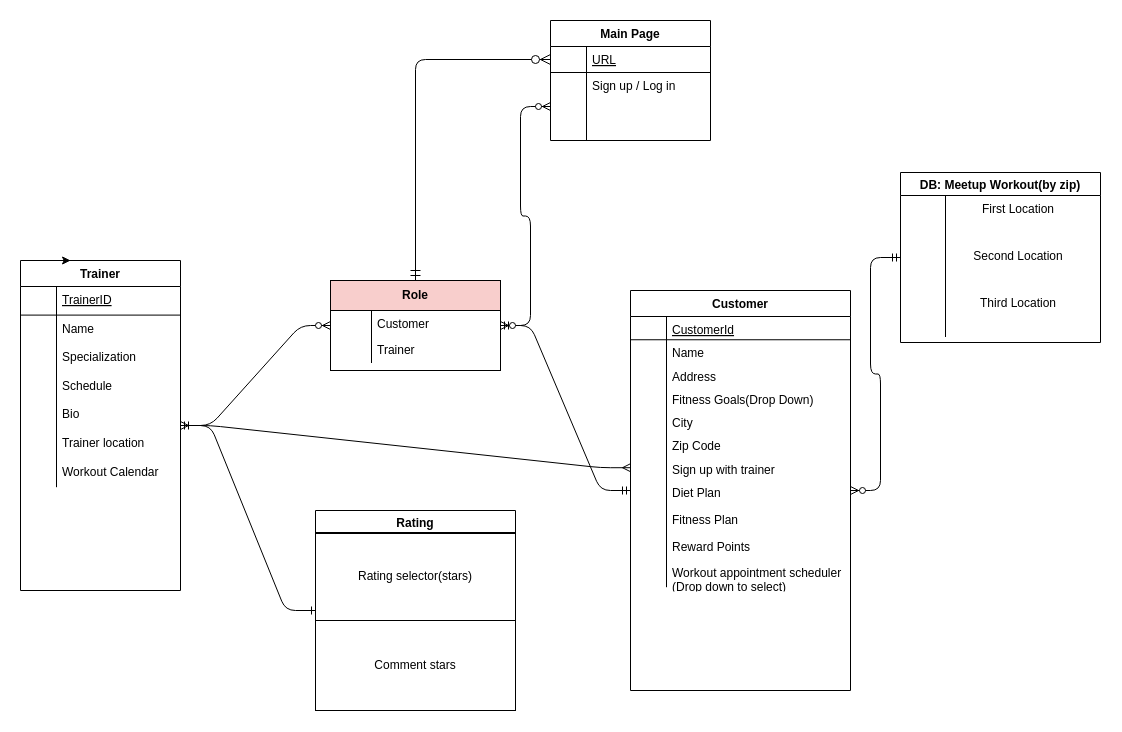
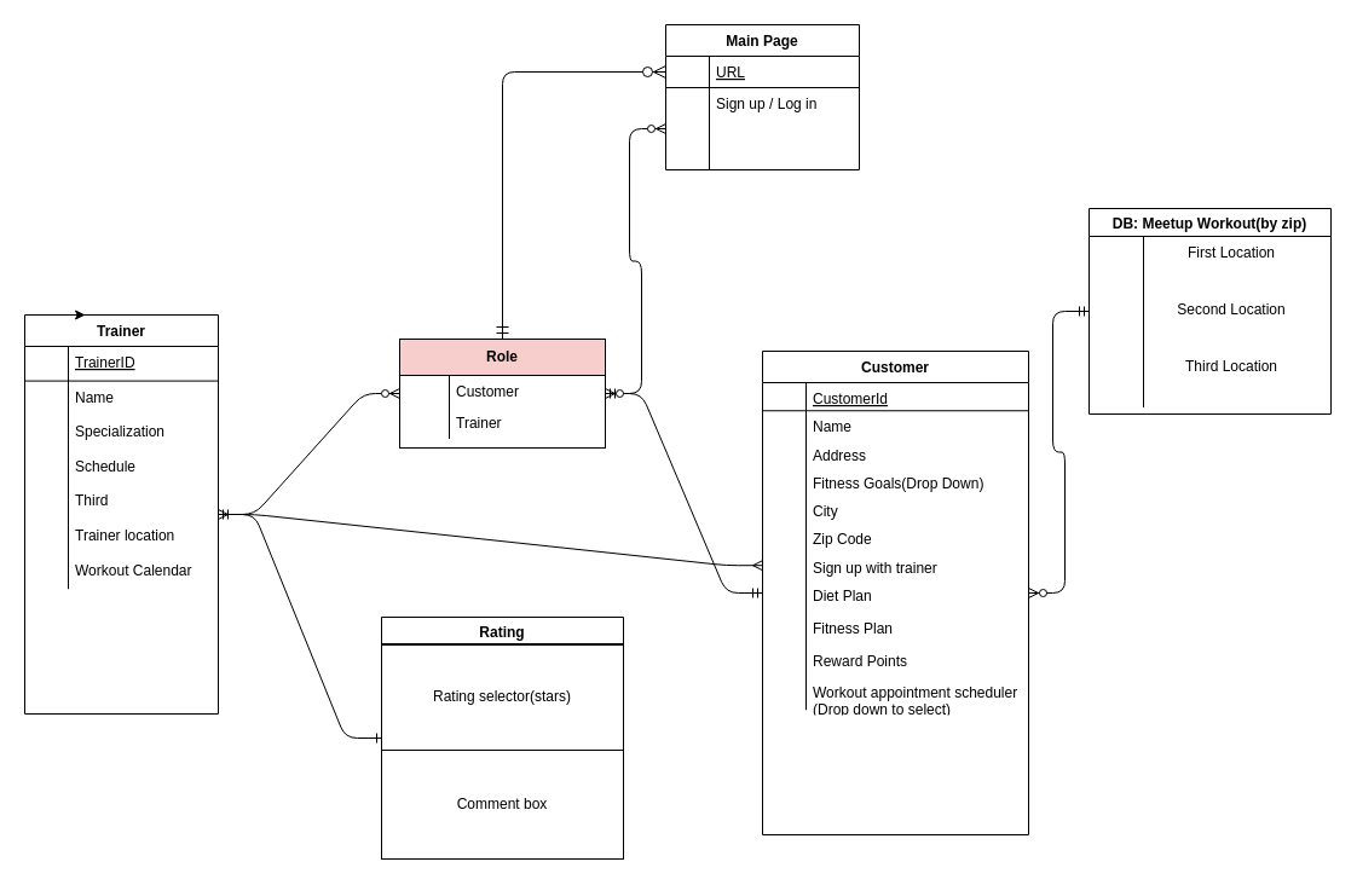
  <mxCell id="0" />
  <mxCell id="1" parent="0" />
  <mxCell id="2" value="" style="edgeStyle=orthogonalEdgeStyle;endArrow=ERzeroToMany;startArrow=ERmandOne;shadow=0;strokeWidth=1;endSize=8;startSize=8;" parent="1" source="57" target="61" edge="1"><mxGeometry width="100" height="100" relative="1" as="geometry"><mxPoint x="300" y="400" as="sourcePoint" /><mxPoint x="400" y="300" as="targetPoint" /></mxGeometry></mxCell>
  <mxCell id="3" value="" style="edgeStyle=entityRelationEdgeStyle;fontSize=12;html=1;endArrow=ERzeroToMany;startArrow=ERmandOne;" edge="1" parent="1" source="57" target="63"><mxGeometry width="100" height="100" relative="1" as="geometry"><mxPoint x="460" y="210" as="sourcePoint" /><mxPoint x="560" y="110" as="targetPoint" /></mxGeometry></mxCell>
  <mxCell id="4" value="" style="edgeStyle=entityRelationEdgeStyle;fontSize=12;html=1;endArrow=ERzeroToMany;startArrow=ERmandOne;" edge="1" parent="1" source="35" target="57"><mxGeometry width="100" height="100" relative="1" as="geometry"><mxPoint x="430" y="439" as="sourcePoint" /><mxPoint x="530" y="339" as="targetPoint" /></mxGeometry></mxCell>
  <mxCell id="5" value="" style="edgeStyle=entityRelationEdgeStyle;fontSize=12;html=1;endArrow=ERzeroToMany;startArrow=ERmandOne;" edge="1" parent="1" source="10" target="57"><mxGeometry width="100" height="100" relative="1" as="geometry"><mxPoint x="430" y="470" as="sourcePoint" /><mxPoint x="530" y="370" as="targetPoint" /></mxGeometry></mxCell>
  <mxCell id="6" value="" style="edgeStyle=entityRelationEdgeStyle;fontSize=12;html=1;endArrow=ERmany;startArrow=ERmany;" edge="1" parent="1" source="35" target="23"><mxGeometry width="100" height="100" relative="1" as="geometry"><mxPoint x="660" y="550" as="sourcePoint" /><mxPoint x="760" y="450" as="targetPoint" /></mxGeometry></mxCell>
  <mxCell id="7" value="" style="edgeStyle=entityRelationEdgeStyle;fontSize=12;html=1;endArrow=ERone;endFill=1;" edge="1" parent="1" source="35" target="74"><mxGeometry width="100" height="100" relative="1" as="geometry"><mxPoint x="520" y="600" as="sourcePoint" /><mxPoint x="620" y="500" as="targetPoint" /></mxGeometry></mxCell>
  <mxCell id="8" value="" style="group" vertex="1" connectable="0" parent="1"><mxGeometry x="760" y="470" width="160" height="230" as="geometry" /></mxCell>
  <mxCell id="9" value="" style="group" vertex="1" connectable="0" parent="8"><mxGeometry x="-130" y="-180" width="220" height="400" as="geometry" /></mxCell>
  <mxCell id="10" value="Customer" style="swimlane;fontStyle=1;childLayout=stackLayout;horizontal=1;startSize=26;horizontalStack=0;resizeParent=1;resizeLast=0;collapsible=1;marginBottom=0;rounded=0;shadow=0;strokeWidth=1;" parent="9" vertex="1"><mxGeometry width="220" height="400" as="geometry"><mxRectangle x="20" y="80" width="160" height="26" as="alternateBounds" /></mxGeometry></mxCell>
  <mxCell id="11" value="CustomerId" style="shape=partialRectangle;top=0;left=0;right=0;bottom=1;align=left;verticalAlign=top;fillColor=none;spacingLeft=40;spacingRight=4;overflow=hidden;rotatable=0;points=[[0,0.5],[1,0.5]];portConstraint=eastwest;dropTarget=0;rounded=0;shadow=0;strokeWidth=1;fontStyle=4" parent="10" vertex="1"><mxGeometry y="26" width="220" height="23.263" as="geometry" /></mxCell>
  <mxCell id="12" value="" style="shape=partialRectangle;top=0;left=0;bottom=0;fillColor=none;align=left;verticalAlign=top;spacingLeft=4;spacingRight=4;overflow=hidden;rotatable=0;points=[];portConstraint=eastwest;part=1;" parent="11" vertex="1" connectable="0"><mxGeometry width="36" height="23.263" as="geometry" /></mxCell>
  <mxCell id="13" value="Name" style="shape=partialRectangle;top=0;left=0;right=0;bottom=0;align=left;verticalAlign=top;fillColor=none;spacingLeft=40;spacingRight=4;overflow=hidden;rotatable=0;points=[[0,0.5],[1,0.5]];portConstraint=eastwest;dropTarget=0;rounded=0;shadow=0;strokeWidth=1;" parent="10" vertex="1"><mxGeometry y="49.263" width="220" height="23.263" as="geometry" /></mxCell>
  <mxCell id="14" value="" style="shape=partialRectangle;top=0;left=0;bottom=0;fillColor=none;align=left;verticalAlign=top;spacingLeft=4;spacingRight=4;overflow=hidden;rotatable=0;points=[];portConstraint=eastwest;part=1;" parent="13" vertex="1" connectable="0"><mxGeometry width="36" height="23.263" as="geometry" /></mxCell>
  <mxCell id="15" value="Address" style="shape=partialRectangle;top=0;left=0;right=0;bottom=0;align=left;verticalAlign=top;fillColor=none;spacingLeft=40;spacingRight=4;overflow=hidden;rotatable=0;points=[[0,0.5],[1,0.5]];portConstraint=eastwest;dropTarget=0;rounded=0;shadow=0;strokeWidth=1;" vertex="1" parent="10"><mxGeometry y="72.526" width="220" height="23.263" as="geometry" /></mxCell>
  <mxCell id="16" value="" style="shape=partialRectangle;top=0;left=0;bottom=0;fillColor=none;align=left;verticalAlign=top;spacingLeft=4;spacingRight=4;overflow=hidden;rotatable=0;points=[];portConstraint=eastwest;part=1;" vertex="1" connectable="0" parent="15"><mxGeometry width="36" height="23.263" as="geometry" /></mxCell>
  <mxCell id="17" value="Fitness Goals(Drop Down)" style="shape=partialRectangle;top=0;left=0;right=0;bottom=0;align=left;verticalAlign=top;fillColor=none;spacingLeft=40;spacingRight=4;overflow=hidden;rotatable=0;points=[[0,0.5],[1,0.5]];portConstraint=eastwest;dropTarget=0;rounded=0;shadow=0;strokeWidth=1;" vertex="1" parent="10"><mxGeometry y="95.789" width="220" height="23.263" as="geometry" /></mxCell>
  <mxCell id="18" value="" style="shape=partialRectangle;top=0;left=0;bottom=0;fillColor=none;align=left;verticalAlign=top;spacingLeft=4;spacingRight=4;overflow=hidden;rotatable=0;points=[];portConstraint=eastwest;part=1;" vertex="1" connectable="0" parent="17"><mxGeometry width="36" height="23.263" as="geometry" /></mxCell>
  <mxCell id="19" value="City" style="shape=partialRectangle;top=0;left=0;right=0;bottom=0;align=left;verticalAlign=top;fillColor=none;spacingLeft=40;spacingRight=4;overflow=hidden;rotatable=0;points=[[0,0.5],[1,0.5]];portConstraint=eastwest;dropTarget=0;rounded=0;shadow=0;strokeWidth=1;" vertex="1" parent="10"><mxGeometry y="119.053" width="220" height="23.263" as="geometry" /></mxCell>
  <mxCell id="20" value="" style="shape=partialRectangle;top=0;left=0;bottom=0;fillColor=none;align=left;verticalAlign=top;spacingLeft=4;spacingRight=4;overflow=hidden;rotatable=0;points=[];portConstraint=eastwest;part=1;" vertex="1" connectable="0" parent="19"><mxGeometry width="36" height="23.263" as="geometry" /></mxCell>
  <mxCell id="21" value="Zip Code" style="shape=partialRectangle;top=0;left=0;right=0;bottom=0;align=left;verticalAlign=top;fillColor=none;spacingLeft=40;spacingRight=4;overflow=hidden;rotatable=0;points=[[0,0.5],[1,0.5]];portConstraint=eastwest;dropTarget=0;rounded=0;shadow=0;strokeWidth=1;" vertex="1" parent="10"><mxGeometry y="142.316" width="220" height="23.263" as="geometry" /></mxCell>
  <mxCell id="22" value="" style="shape=partialRectangle;top=0;left=0;bottom=0;fillColor=none;align=left;verticalAlign=top;spacingLeft=4;spacingRight=4;overflow=hidden;rotatable=0;points=[];portConstraint=eastwest;part=1;" vertex="1" connectable="0" parent="21"><mxGeometry width="36" height="23.263" as="geometry" /></mxCell>
  <mxCell id="23" value="Sign up with trainer" style="shape=partialRectangle;top=0;left=0;right=0;bottom=0;align=left;verticalAlign=top;fillColor=none;spacingLeft=40;spacingRight=4;overflow=hidden;rotatable=0;points=[[0,0.5],[1,0.5]];portConstraint=eastwest;dropTarget=0;rounded=0;shadow=0;strokeWidth=1;" vertex="1" parent="10"><mxGeometry y="165.579" width="220" height="23.263" as="geometry" /></mxCell>
  <mxCell id="24" value="" style="shape=partialRectangle;top=0;left=0;bottom=0;fillColor=none;align=left;verticalAlign=top;spacingLeft=4;spacingRight=4;overflow=hidden;rotatable=0;points=[];portConstraint=eastwest;part=1;" vertex="1" connectable="0" parent="23"><mxGeometry width="36" height="23.263" as="geometry" /></mxCell>
  <mxCell id="25" value="Diet Plan" style="shape=partialRectangle;top=0;left=0;right=0;bottom=0;align=left;verticalAlign=top;fillColor=none;spacingLeft=40;spacingRight=4;overflow=hidden;rotatable=0;points=[[0,0.5],[1,0.5]];portConstraint=eastwest;dropTarget=0;rounded=0;shadow=0;strokeWidth=1;" vertex="1" parent="10"><mxGeometry y="188.842" width="220" height="26.842" as="geometry" /></mxCell>
  <mxCell id="26" value="" style="shape=partialRectangle;top=0;left=0;bottom=0;fillColor=none;align=left;verticalAlign=top;spacingLeft=4;spacingRight=4;overflow=hidden;rotatable=0;points=[];portConstraint=eastwest;part=1;" vertex="1" connectable="0" parent="25"><mxGeometry width="36" height="26.842" as="geometry" /></mxCell>
  <mxCell id="27" value="Fitness Plan" style="shape=partialRectangle;top=0;left=0;right=0;bottom=0;align=left;verticalAlign=top;fillColor=none;spacingLeft=40;spacingRight=4;overflow=hidden;rotatable=0;points=[[0,0.5],[1,0.5]];portConstraint=eastwest;dropTarget=0;rounded=0;shadow=0;strokeWidth=1;" vertex="1" parent="10"><mxGeometry y="215.684" width="220" height="26.842" as="geometry" /></mxCell>
  <mxCell id="28" value="" style="shape=partialRectangle;top=0;left=0;bottom=0;fillColor=none;align=left;verticalAlign=top;spacingLeft=4;spacingRight=4;overflow=hidden;rotatable=0;points=[];portConstraint=eastwest;part=1;" vertex="1" connectable="0" parent="27"><mxGeometry width="36" height="26.842" as="geometry" /></mxCell>
  <mxCell id="29" value="Reward Points" style="shape=partialRectangle;top=0;left=0;right=0;bottom=0;align=left;verticalAlign=top;fillColor=none;spacingLeft=40;spacingRight=4;overflow=hidden;rotatable=0;points=[[0,0.5],[1,0.5]];portConstraint=eastwest;dropTarget=0;rounded=0;shadow=0;strokeWidth=1;" vertex="1" parent="10"><mxGeometry y="242.526" width="220" height="26.842" as="geometry" /></mxCell>
  <mxCell id="30" value="" style="shape=partialRectangle;top=0;left=0;bottom=0;fillColor=none;align=left;verticalAlign=top;spacingLeft=4;spacingRight=4;overflow=hidden;rotatable=0;points=[];portConstraint=eastwest;part=1;" vertex="1" connectable="0" parent="29"><mxGeometry width="36" height="26.842" as="geometry" /></mxCell>
  <mxCell id="31" value="Workout appointment scheduler&#10;(Drop down to select)" style="shape=partialRectangle;top=0;left=0;right=0;bottom=0;align=left;verticalAlign=top;fillColor=none;spacingLeft=40;spacingRight=4;overflow=hidden;rotatable=0;points=[[0,0.5],[1,0.5]];portConstraint=eastwest;dropTarget=0;rounded=0;shadow=0;strokeWidth=1;" vertex="1" parent="10"><mxGeometry y="269.368" width="220" height="26.842" as="geometry" /></mxCell>
  <mxCell id="32" value="" style="shape=partialRectangle;top=0;left=0;bottom=0;fillColor=none;align=left;verticalAlign=top;spacingLeft=4;spacingRight=4;overflow=hidden;rotatable=0;points=[];portConstraint=eastwest;part=1;" vertex="1" connectable="0" parent="31"><mxGeometry width="36" height="26.842" as="geometry" /></mxCell>
  <mxCell id="33" value="" style="group" vertex="1" connectable="0" parent="1"><mxGeometry x="150" y="300" width="160" height="310" as="geometry" /></mxCell>
  <mxCell id="34" value="" style="group" vertex="1" connectable="0" parent="33"><mxGeometry x="-130" y="-40" width="160" height="330" as="geometry" /></mxCell>
  <mxCell id="35" value="Trainer" style="swimlane;fontStyle=1;childLayout=stackLayout;horizontal=1;startSize=26;horizontalStack=0;resizeParent=1;resizeLast=0;collapsible=1;marginBottom=0;rounded=0;shadow=0;strokeWidth=1;" parent="34" vertex="1"><mxGeometry width="160" height="330" as="geometry"><mxRectangle x="260" y="270" width="160" height="26" as="alternateBounds" /></mxGeometry></mxCell>
  <mxCell id="36" value="TrainerID" style="shape=partialRectangle;top=0;left=0;right=0;bottom=1;align=left;verticalAlign=top;fillColor=none;spacingLeft=40;spacingRight=4;overflow=hidden;rotatable=0;points=[[0,0.5],[1,0.5]];portConstraint=eastwest;dropTarget=0;rounded=0;shadow=0;strokeWidth=1;fontStyle=4" parent="35" vertex="1"><mxGeometry y="26" width="160" height="28.6" as="geometry" /></mxCell>
  <mxCell id="37" value="" style="shape=partialRectangle;top=0;left=0;bottom=0;fillColor=none;align=left;verticalAlign=top;spacingLeft=4;spacingRight=4;overflow=hidden;rotatable=0;points=[];portConstraint=eastwest;part=1;" parent="36" vertex="1" connectable="0"><mxGeometry width="36" height="28.6" as="geometry" /></mxCell>
  <mxCell id="38" value="Name" style="shape=partialRectangle;top=0;left=0;right=0;bottom=0;align=left;verticalAlign=top;fillColor=none;spacingLeft=40;spacingRight=4;overflow=hidden;rotatable=0;points=[[0,0.5],[1,0.5]];portConstraint=eastwest;dropTarget=0;rounded=0;shadow=0;strokeWidth=1;" parent="35" vertex="1"><mxGeometry y="54.6" width="160" height="28.6" as="geometry" /></mxCell>
  <mxCell id="39" value="" style="shape=partialRectangle;top=0;left=0;bottom=0;fillColor=none;align=left;verticalAlign=top;spacingLeft=4;spacingRight=4;overflow=hidden;rotatable=0;points=[];portConstraint=eastwest;part=1;" parent="38" vertex="1" connectable="0"><mxGeometry width="36" height="28.6" as="geometry" /></mxCell>
  <mxCell id="40" value="Specialization" style="shape=partialRectangle;top=0;left=0;right=0;bottom=0;align=left;verticalAlign=top;fillColor=none;spacingLeft=40;spacingRight=4;overflow=hidden;rotatable=0;points=[[0,0.5],[1,0.5]];portConstraint=eastwest;dropTarget=0;rounded=0;shadow=0;strokeWidth=1;" parent="35" vertex="1"><mxGeometry y="83.2" width="160" height="28.6" as="geometry" /></mxCell>
  <mxCell id="41" value="" style="shape=partialRectangle;top=0;left=0;bottom=0;fillColor=none;align=left;verticalAlign=top;spacingLeft=4;spacingRight=4;overflow=hidden;rotatable=0;points=[];portConstraint=eastwest;part=1;" parent="40" vertex="1" connectable="0"><mxGeometry width="36" height="28.6" as="geometry" /></mxCell>
  <mxCell id="42" value="Schedule" style="shape=partialRectangle;top=0;left=0;right=0;bottom=0;align=left;verticalAlign=top;fillColor=none;spacingLeft=40;spacingRight=4;overflow=hidden;rotatable=0;points=[[0,0.5],[1,0.5]];portConstraint=eastwest;dropTarget=0;rounded=0;shadow=0;strokeWidth=1;" vertex="1" parent="35"><mxGeometry y="111.8" width="160" height="28.6" as="geometry" /></mxCell>
  <mxCell id="43" value="" style="shape=partialRectangle;top=0;left=0;bottom=0;fillColor=none;align=left;verticalAlign=top;spacingLeft=4;spacingRight=4;overflow=hidden;rotatable=0;points=[];portConstraint=eastwest;part=1;" vertex="1" connectable="0" parent="42"><mxGeometry width="36" height="28.6" as="geometry" /></mxCell>
- <mxCell id="44" value="Bio" style="shape=partialRectangle;top=0;left=0;right=0;bottom=0;align=left;verticalAlign=top;fillColor=none;spacingLeft=40;spacingRight=4;overflow=hidden;rotatable=0;points=[[0,0.5],[1,0.5]];portConstraint=eastwest;dropTarget=0;rounded=0;shadow=0;strokeWidth=1;" vertex="1" parent="35"><mxGeometry y="140.4" width="160" height="28.6" as="geometry" /></mxCell>
+ <mxCell id="44" value="Third" style="shape=partialRectangle;top=0;left=0;right=0;bottom=0;align=left;verticalAlign=top;fillColor=none;spacingLeft=40;spacingRight=4;overflow=hidden;rotatable=0;points=[[0,0.5],[1,0.5]];portConstraint=eastwest;dropTarget=0;rounded=0;shadow=0;strokeWidth=1;" vertex="1" parent="35"><mxGeometry y="140.4" width="160" height="28.6" as="geometry" /></mxCell>
  <mxCell id="45" value="" style="shape=partialRectangle;top=0;left=0;bottom=0;fillColor=none;align=left;verticalAlign=top;spacingLeft=4;spacingRight=4;overflow=hidden;rotatable=0;points=[];portConstraint=eastwest;part=1;" vertex="1" connectable="0" parent="44"><mxGeometry width="36" height="28.6" as="geometry" /></mxCell>
  <mxCell id="46" value="Trainer location" style="shape=partialRectangle;top=0;left=0;right=0;bottom=0;align=left;verticalAlign=top;fillColor=none;spacingLeft=40;spacingRight=4;overflow=hidden;rotatable=0;points=[[0,0.5],[1,0.5]];portConstraint=eastwest;dropTarget=0;rounded=0;shadow=0;strokeWidth=1;" vertex="1" parent="35"><mxGeometry y="169.0" width="160" height="28.6" as="geometry" /></mxCell>
  <mxCell id="47" value="" style="shape=partialRectangle;top=0;left=0;bottom=0;fillColor=none;align=left;verticalAlign=top;spacingLeft=4;spacingRight=4;overflow=hidden;rotatable=0;points=[];portConstraint=eastwest;part=1;" vertex="1" connectable="0" parent="46"><mxGeometry width="36" height="28.6" as="geometry" /></mxCell>
  <mxCell id="48" value="Workout Calendar" style="shape=partialRectangle;top=0;left=0;right=0;bottom=0;align=left;verticalAlign=top;fillColor=none;spacingLeft=40;spacingRight=4;overflow=hidden;rotatable=0;points=[[0,0.5],[1,0.5]];portConstraint=eastwest;dropTarget=0;rounded=0;shadow=0;strokeWidth=1;" vertex="1" parent="35"><mxGeometry y="197.6" width="160" height="28.6" as="geometry" /></mxCell>
  <mxCell id="49" value="" style="shape=partialRectangle;top=0;left=0;bottom=0;fillColor=none;align=left;verticalAlign=top;spacingLeft=4;spacingRight=4;overflow=hidden;rotatable=0;points=[];portConstraint=eastwest;part=1;" vertex="1" connectable="0" parent="48"><mxGeometry width="36" height="28.6" as="geometry" /></mxCell>
  <mxCell id="50" style="edgeStyle=orthogonalEdgeStyle;rounded=0;orthogonalLoop=1;jettySize=auto;html=1;exitX=0.25;exitY=0;exitDx=0;exitDy=0;entryX=0.313;entryY=0;entryDx=0;entryDy=0;entryPerimeter=0;" edge="1" parent="34" source="35" target="35"><mxGeometry relative="1" as="geometry" /></mxCell>
  <mxCell id="51" value="" style="group" vertex="1" connectable="0" parent="1"><mxGeometry x="330" y="280" width="170" height="90" as="geometry" /></mxCell>
  <mxCell id="52" value="&lt;b&gt;Role&lt;/b&gt;" style="rounded=0;whiteSpace=wrap;html=1;fillColor=#f8cecc;" vertex="1" parent="51"><mxGeometry width="170" height="30" as="geometry" /></mxCell>
  <mxCell id="53" value="Customer" style="shape=partialRectangle;top=0;left=0;right=0;bottom=0;align=left;verticalAlign=top;fillColor=none;spacingLeft=40;spacingRight=4;overflow=hidden;rotatable=0;points=[[0,0.5],[1,0.5]];portConstraint=eastwest;dropTarget=0;rounded=0;shadow=0;strokeWidth=1;" vertex="1" parent="51"><mxGeometry x="5" y="30" width="160" height="26" as="geometry" /></mxCell>
  <mxCell id="54" value="" style="shape=partialRectangle;top=0;left=0;bottom=0;fillColor=none;align=left;verticalAlign=top;spacingLeft=4;spacingRight=4;overflow=hidden;rotatable=0;points=[];portConstraint=eastwest;part=1;" vertex="1" connectable="0" parent="53"><mxGeometry width="36" height="26" as="geometry" /></mxCell>
  <mxCell id="55" value="Trainer" style="shape=partialRectangle;top=0;left=0;right=0;bottom=0;align=left;verticalAlign=top;fillColor=none;spacingLeft=40;spacingRight=4;overflow=hidden;rotatable=0;points=[[0,0.5],[1,0.5]];portConstraint=eastwest;dropTarget=0;rounded=0;shadow=0;strokeWidth=1;" vertex="1" parent="51"><mxGeometry x="5" y="56" width="160" height="26" as="geometry" /></mxCell>
  <mxCell id="56" value="" style="shape=partialRectangle;top=0;left=0;bottom=0;fillColor=none;align=left;verticalAlign=top;spacingLeft=4;spacingRight=4;overflow=hidden;rotatable=0;points=[];portConstraint=eastwest;part=1;" vertex="1" connectable="0" parent="55"><mxGeometry width="36" height="26" as="geometry" /></mxCell>
  <mxCell id="57" value="" style="rounded=0;whiteSpace=wrap;html=1;fillColor=none;" vertex="1" parent="51"><mxGeometry width="170" height="90" as="geometry" /></mxCell>
  <mxCell id="58" value="" style="group" vertex="1" connectable="0" parent="1"><mxGeometry x="550" y="20" width="160" height="120" as="geometry" /></mxCell>
  <mxCell id="59" value="" style="group" vertex="1" connectable="0" parent="58"><mxGeometry width="160" height="120" as="geometry" /></mxCell>
  <mxCell id="60" value="Main Page" style="swimlane;fontStyle=1;childLayout=stackLayout;horizontal=1;startSize=26;horizontalStack=0;resizeParent=1;resizeLast=0;collapsible=1;marginBottom=0;rounded=0;shadow=0;strokeWidth=1;" parent="59" vertex="1"><mxGeometry width="160" height="120" as="geometry"><mxRectangle x="260" y="80" width="160" height="26" as="alternateBounds" /></mxGeometry></mxCell>
  <mxCell id="61" value="URL" style="shape=partialRectangle;top=0;left=0;right=0;bottom=1;align=left;verticalAlign=top;fillColor=none;spacingLeft=40;spacingRight=4;overflow=hidden;rotatable=0;points=[[0,0.5],[1,0.5]];portConstraint=eastwest;dropTarget=0;rounded=0;shadow=0;strokeWidth=1;fontStyle=4" parent="60" vertex="1"><mxGeometry y="26" width="160" height="26" as="geometry" /></mxCell>
  <mxCell id="62" value="" style="shape=partialRectangle;top=0;left=0;bottom=0;fillColor=none;align=left;verticalAlign=top;spacingLeft=4;spacingRight=4;overflow=hidden;rotatable=0;points=[];portConstraint=eastwest;part=1;" parent="61" vertex="1" connectable="0"><mxGeometry width="36" height="26" as="geometry" /></mxCell>
  <mxCell id="63" value="Sign up / Log in" style="shape=partialRectangle;top=0;left=0;right=0;bottom=0;align=left;verticalAlign=top;fillColor=none;spacingLeft=40;spacingRight=4;overflow=hidden;rotatable=0;points=[[0,0.5],[1,0.5]];portConstraint=eastwest;dropTarget=0;rounded=0;shadow=0;strokeWidth=1;" parent="60" vertex="1"><mxGeometry y="52" width="160" height="68" as="geometry" /></mxCell>
  <mxCell id="64" value="" style="shape=partialRectangle;top=0;left=0;bottom=0;fillColor=none;align=left;verticalAlign=top;spacingLeft=4;spacingRight=4;overflow=hidden;rotatable=0;points=[];portConstraint=eastwest;part=1;" parent="63" vertex="1" connectable="0"><mxGeometry width="36" height="68" as="geometry" /></mxCell>
  <mxCell id="65" value="" style="group" vertex="1" connectable="0" parent="1"><mxGeometry x="900" y="172" width="200" height="170" as="geometry" /></mxCell>
  <mxCell id="66" value="DB: Meetup Workout(by zip)" style="swimlane;fillColor=none;" vertex="1" parent="65"><mxGeometry width="200" height="170" as="geometry" /></mxCell>
  <mxCell id="67" value="First Location" style="shape=partialRectangle;top=0;left=0;right=0;bottom=0;align=center;verticalAlign=top;fillColor=none;spacingLeft=40;spacingRight=4;overflow=hidden;rotatable=0;points=[[0,0.5],[1,0.5]];portConstraint=eastwest;dropTarget=0;rounded=0;shadow=0;strokeWidth=1;" vertex="1" parent="66"><mxGeometry y="23" width="200" height="47" as="geometry" /></mxCell>
  <mxCell id="68" value="" style="shape=partialRectangle;top=0;left=0;bottom=0;fillColor=none;align=left;verticalAlign=top;spacingLeft=4;spacingRight=4;overflow=hidden;rotatable=0;points=[];portConstraint=eastwest;part=1;" vertex="1" connectable="0" parent="67"><mxGeometry width="45" height="47" as="geometry" /></mxCell>
  <mxCell id="69" value="Second Location" style="shape=partialRectangle;top=0;left=0;right=0;bottom=0;align=center;verticalAlign=top;fillColor=none;spacingLeft=40;spacingRight=4;overflow=hidden;rotatable=0;points=[[0,0.5],[1,0.5]];portConstraint=eastwest;dropTarget=0;rounded=0;shadow=0;strokeWidth=1;" vertex="1" parent="66"><mxGeometry y="70" width="200" height="47" as="geometry" /></mxCell>
  <mxCell id="70" value="" style="shape=partialRectangle;top=0;left=0;bottom=0;fillColor=none;align=left;verticalAlign=top;spacingLeft=4;spacingRight=4;overflow=hidden;rotatable=0;points=[];portConstraint=eastwest;part=1;" vertex="1" connectable="0" parent="69"><mxGeometry width="45" height="47" as="geometry" /></mxCell>
  <mxCell id="71" value="Third Location" style="shape=partialRectangle;top=0;left=0;right=0;bottom=0;align=center;verticalAlign=top;fillColor=none;spacingLeft=40;spacingRight=4;overflow=hidden;rotatable=0;points=[[0,0.5],[1,0.5]];portConstraint=eastwest;dropTarget=0;rounded=0;shadow=0;strokeWidth=1;" vertex="1" parent="66"><mxGeometry y="117" width="200" height="47" as="geometry" /></mxCell>
  <mxCell id="72" value="" style="shape=partialRectangle;top=0;left=0;bottom=0;fillColor=none;align=left;verticalAlign=top;spacingLeft=4;spacingRight=4;overflow=hidden;rotatable=0;points=[];portConstraint=eastwest;part=1;" vertex="1" connectable="0" parent="71"><mxGeometry width="45" height="47" as="geometry" /></mxCell>
  <mxCell id="73" value="" style="edgeStyle=entityRelationEdgeStyle;fontSize=12;html=1;endArrow=ERzeroToMany;startArrow=ERmandOne;" edge="1" parent="1" source="66" target="10"><mxGeometry width="100" height="100" relative="1" as="geometry"><mxPoint x="400" y="490" as="sourcePoint" /><mxPoint x="500" y="390" as="targetPoint" /></mxGeometry></mxCell>
  <mxCell id="74" value="Rating" style="swimlane;fillColor=none;" vertex="1" parent="1"><mxGeometry x="315" y="510" width="200" height="200" as="geometry" /></mxCell>
  <mxCell id="75" value="Rating selector(stars)" style="whiteSpace=wrap;html=1;align=center;fillColor=none;" vertex="1" parent="74"><mxGeometry y="22" width="200" height="88" as="geometry" /></mxCell>
- <mxCell id="76" value="Comment stars" style="whiteSpace=wrap;html=1;align=center;fillColor=none;" vertex="1" parent="74"><mxGeometry y="110" width="200" height="90" as="geometry" /></mxCell>
+ <mxCell id="76" value="Comment box" style="whiteSpace=wrap;html=1;align=center;fillColor=none;" vertex="1" parent="74"><mxGeometry y="110" width="200" height="90" as="geometry" /></mxCell>
